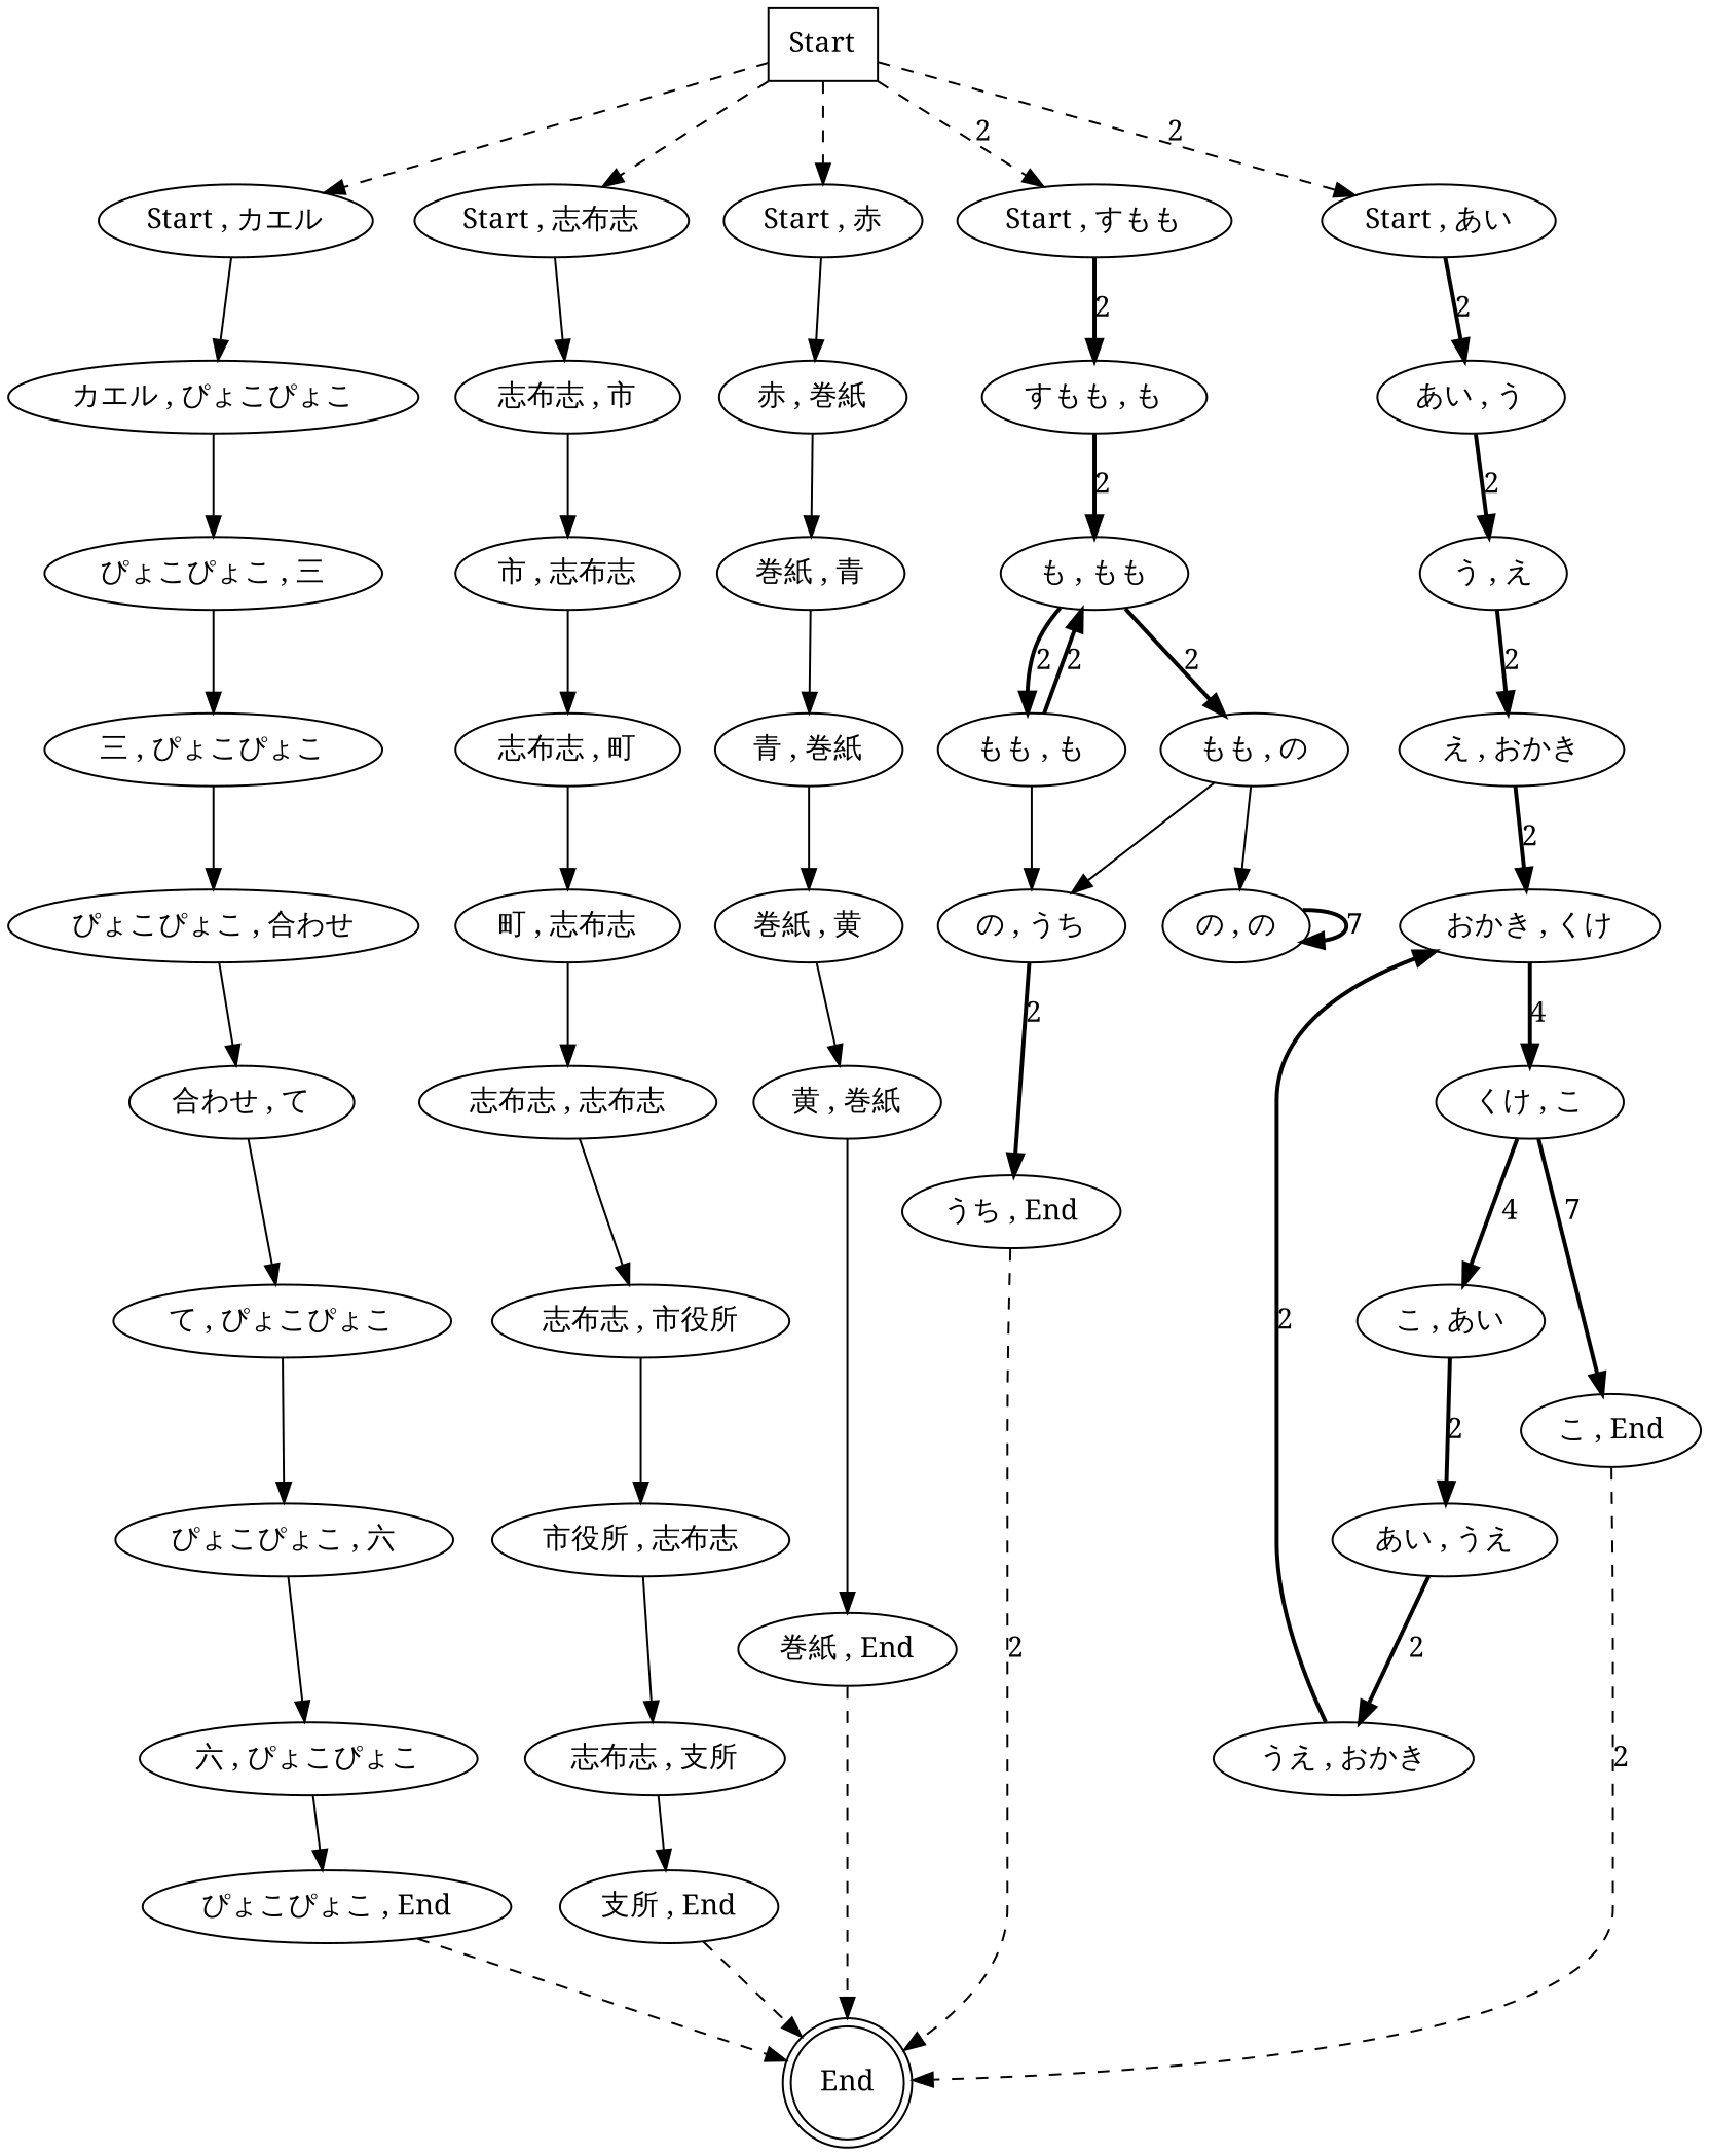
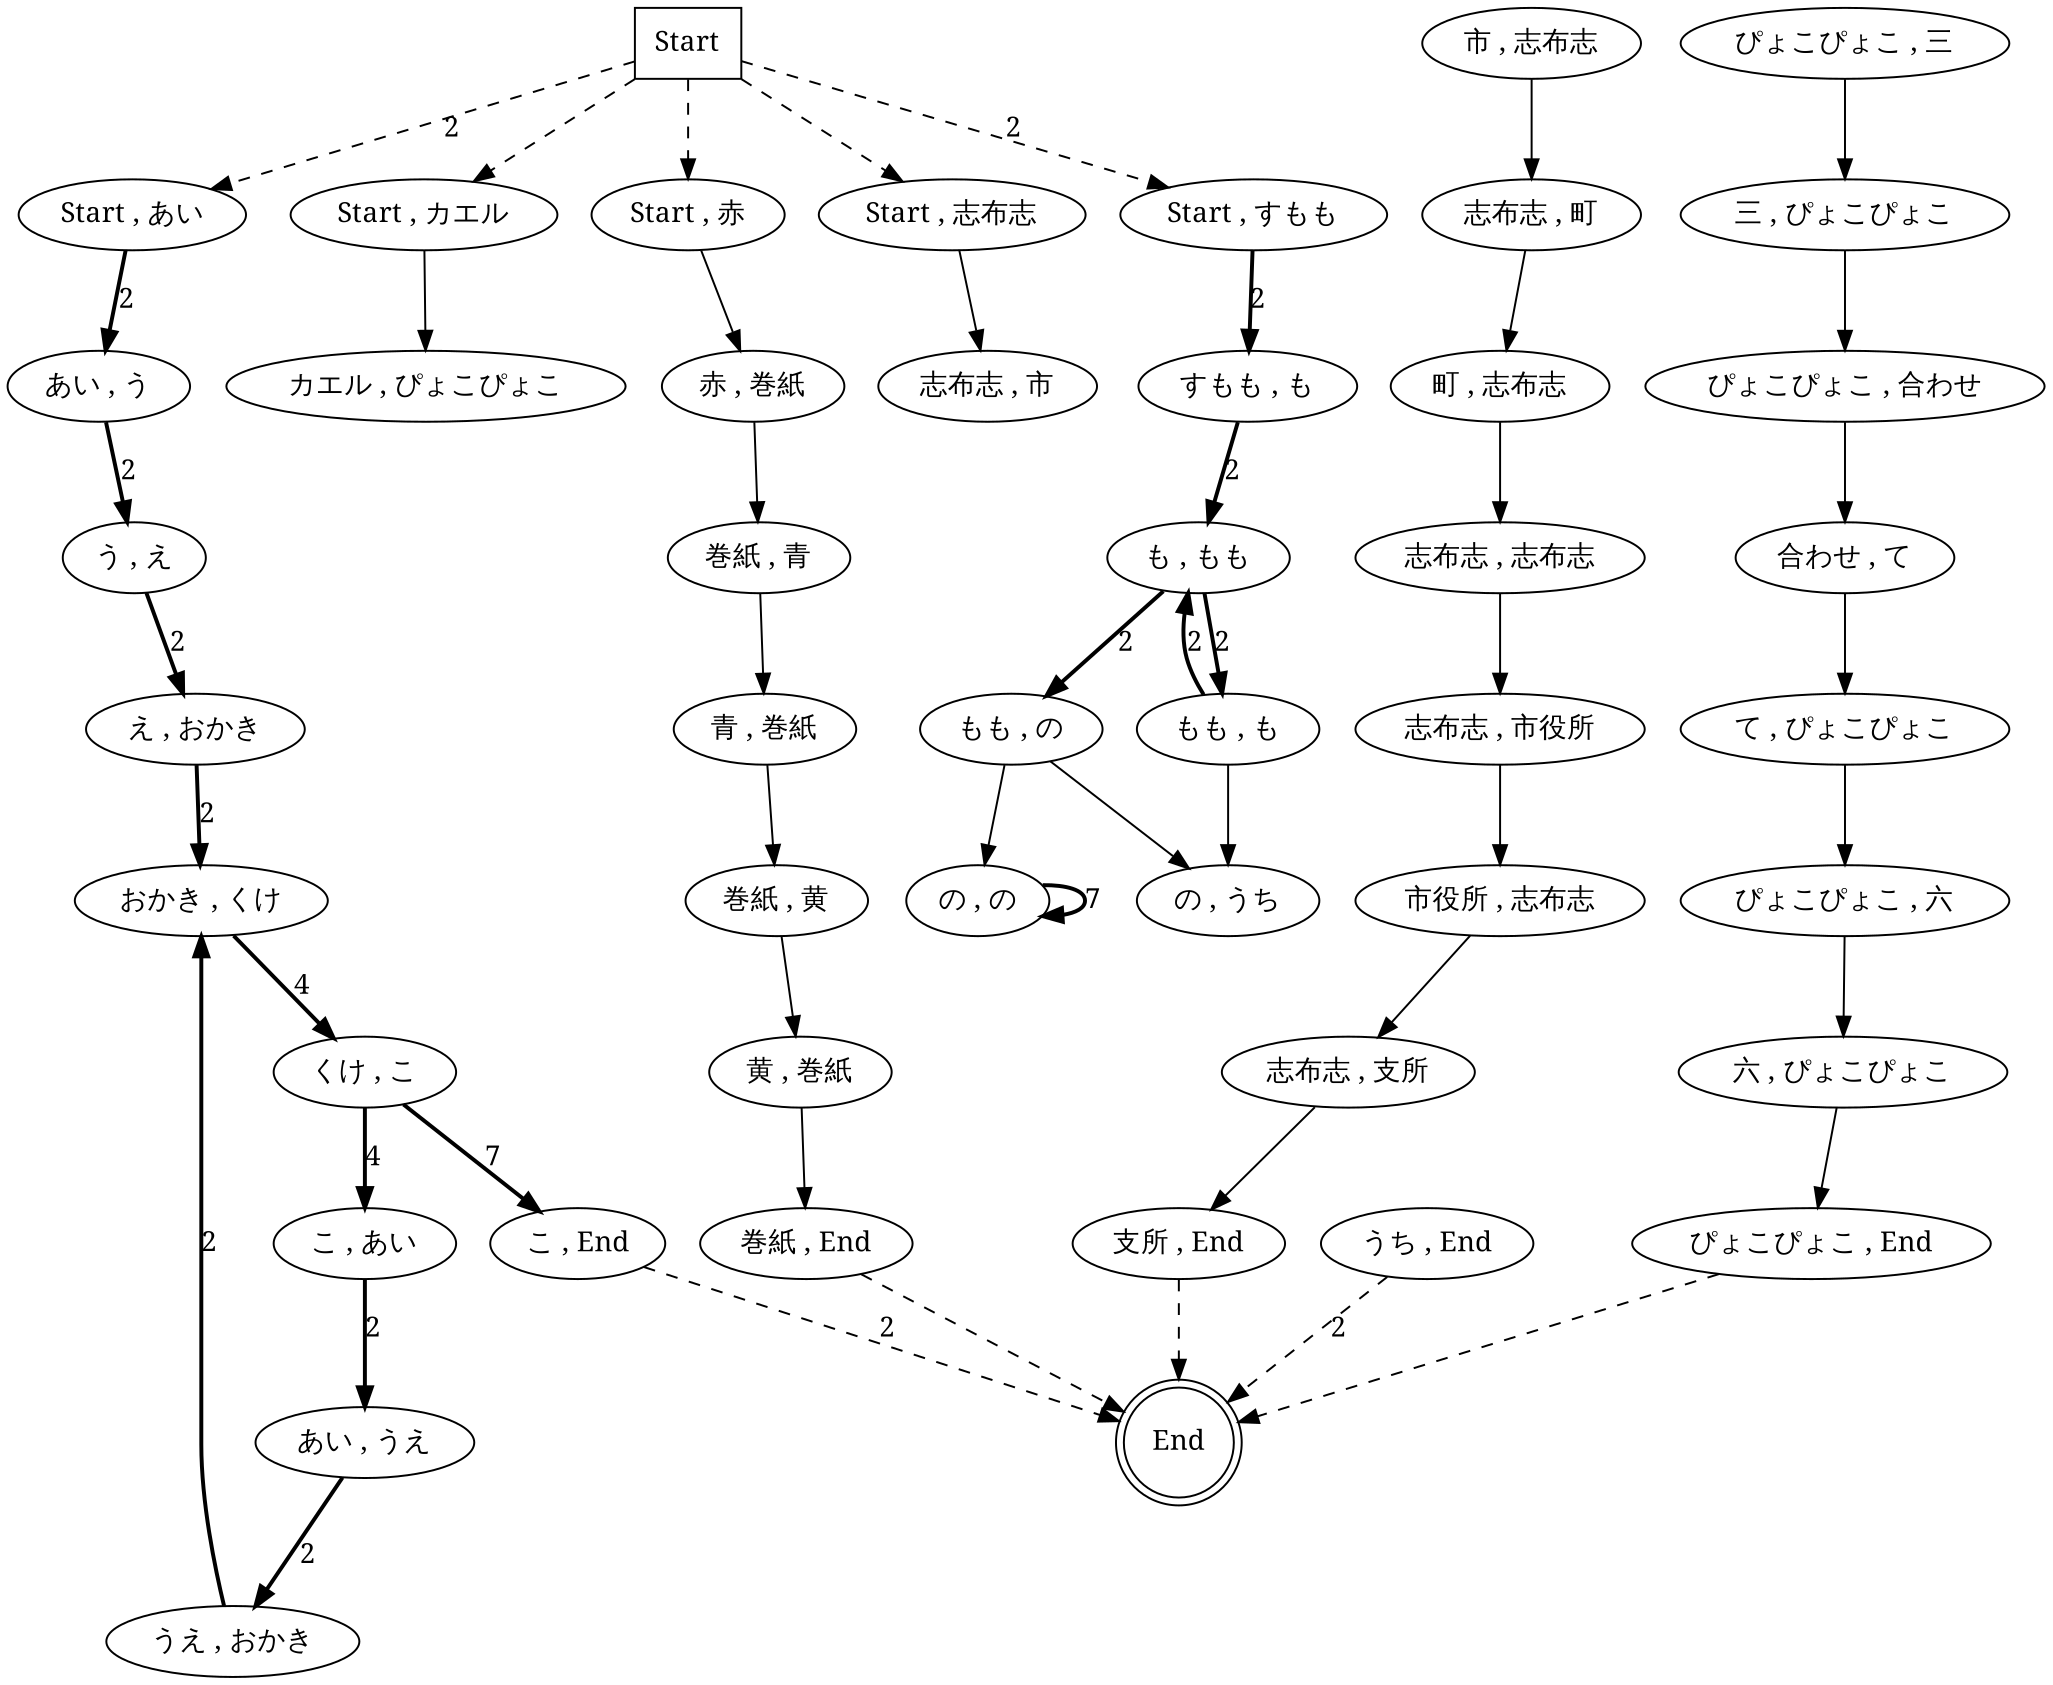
  digraph {
    fontname="Noto Serif"
    node [fontname="Noto Serif"]
    edge [fontname="Noto Serif"]
    n1 [label=Start shape=box]
    "Start , カエル"
    "Start , 志布志"
    "Start , 赤"
    "Start , すもも"
    "Start , あい"
    "カエル , ぴょこぴょこ"
    "志布志 , 市"
    "赤 , 巻紙"
    "すもも , も"
    "あい , う"
    n12 [label=End shape=doublecircle]
    "もも , も"
    "も , もも"
    "の , うち"
    "もも , の"
    "の , の"
    "うち , End"
    "市 , 志布志"
    "志布志 , 町"
    "町 , 志布志"
    "ぴょこぴょこ , 三"
    "三 , ぴょこぴょこ"
    "ぴょこぴょこ , 合わせ"
    "合わせ , て"
    "て , ぴょこぴょこ"
    "うえ , おかき"
    "おかき , くけ"
    "くけ , こ"
    "こ , あい"
    "こ , End"
    "市役所 , 志布志"
    "志布志 , 支所"
    "支所 , End"
    "黄 , 巻紙"
    "巻紙 , End"
    "志布志 , 志布志"
    "志布志 , 市役所"
    "ぴょこぴょこ , 六"
    "六 , ぴょこぴょこ"
    "ぴょこぴょこ , End"
    "巻紙 , 青"
    "青 , 巻紙"
    "う , え"
    "え , おかき"
    "巻紙 , 黄"
    "あい , うえ"
    n1 -> "Start , カエル" [style=dashed]
    n1 -> "Start , 志布志" [style=dashed]
    n1 -> "Start , 赤" [style=dashed]
    n1 -> "Start , すもも" [label=2 style=dashed]
    n1 -> "Start , あい" [label=2 style=dashed]
    "Start , カエル" -> "カエル , ぴょこぴょこ"
    "Start , 志布志" -> "志布志 , 市"
    "Start , 赤" -> "赤 , 巻紙"
    "Start , すもも" -> "すもも , も" [label=2 style=bold]
    "Start , あい" -> "あい , う" [label=2 style=bold]
-   "カエル , ぴょこぴょこ" -> "ぴょこぴょこ , 三"
-   "志布志 , 市" -> "市 , 志布志"
    "赤 , 巻紙" -> "巻紙 , 青"
    "すもも , も" -> "も , もも" [label=2 style=bold]
    "あい , う" -> "う , え" [label=2 style=bold]
    "もも , も" -> "も , もも" [label=2 style=bold]
    "もも , も" -> "の , うち"
    "も , もも" -> "もも , も" [label=2 style=bold]
    "も , もも" -> "もも , の" [label=2 style=bold]
-   "の , うち" -> "うち , End" [label=2 style=bold]
    "もも , の" -> "の , うち"
    "もも , の" -> "の , の"
    "の , の" -> "の , の" [label=7 style=bold]
    "うち , End" -> n12 [label=2 style=dashed]
    "市 , 志布志" -> "志布志 , 町"
    "志布志 , 町" -> "町 , 志布志"
    "町 , 志布志" -> "志布志 , 志布志"
    "ぴょこぴょこ , 三" -> "三 , ぴょこぴょこ"
    "三 , ぴょこぴょこ" -> "ぴょこぴょこ , 合わせ"
    "ぴょこぴょこ , 合わせ" -> "合わせ , て"
    "合わせ , て" -> "て , ぴょこぴょこ"
    "て , ぴょこぴょこ" -> "ぴょこぴょこ , 六"
    "うえ , おかき" -> "おかき , くけ" [label=2 style=bold]
    "おかき , くけ" -> "くけ , こ" [label=4 style=bold]
    "くけ , こ" -> "こ , あい" [label=4 style=bold]
    "くけ , こ" -> "こ , End" [label=7 style=bold]
    "こ , あい" -> "あい , うえ" [label=2 style=bold]
    "こ , End" -> n12 [label=2 style=dashed]
    "市役所 , 志布志" -> "志布志 , 支所"
    "志布志 , 支所" -> "支所 , End"
    "支所 , End" -> n12 [style=dashed]
    "黄 , 巻紙" -> "巻紙 , End"
    "巻紙 , End" -> n12 [style=dashed]
    "志布志 , 志布志" -> "志布志 , 市役所"
    "志布志 , 市役所" -> "市役所 , 志布志"
    "ぴょこぴょこ , 六" -> "六 , ぴょこぴょこ"
    "六 , ぴょこぴょこ" -> "ぴょこぴょこ , End"
    "ぴょこぴょこ , End" -> n12 [style=dashed]
    "巻紙 , 青" -> "青 , 巻紙"
    "青 , 巻紙" -> "巻紙 , 黄"
    "う , え" -> "え , おかき" [label=2 style=bold]
    "え , おかき" -> "おかき , くけ" [label=2 style=bold]
    "巻紙 , 黄" -> "黄 , 巻紙"
    "あい , うえ" -> "うえ , おかき" [label=2 style=bold]
  }
